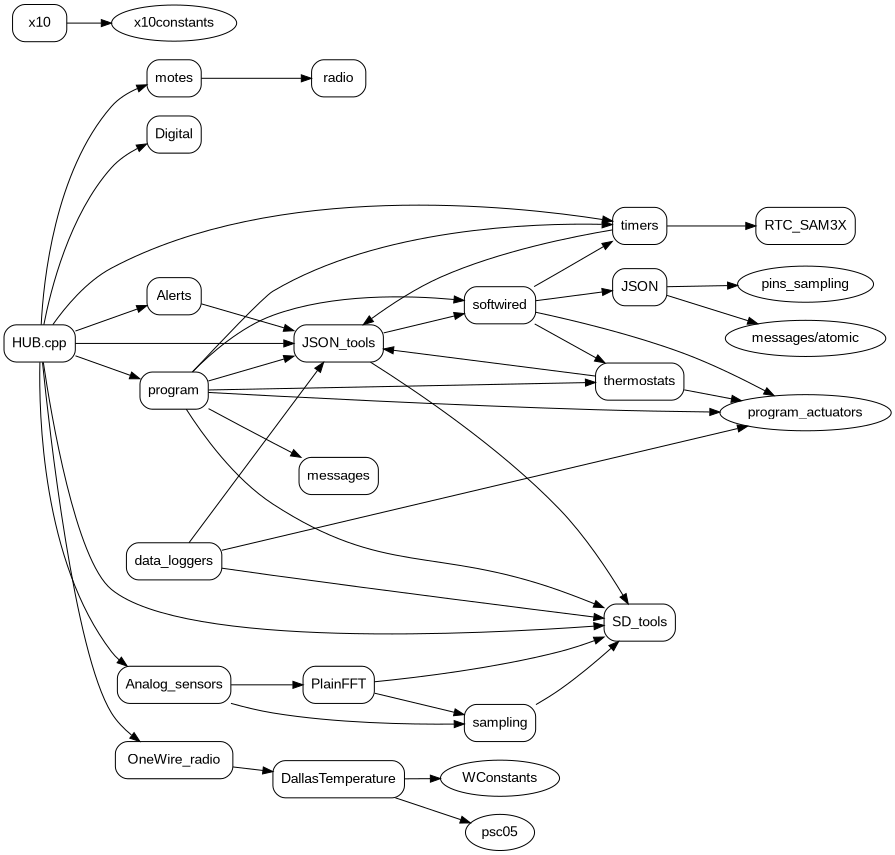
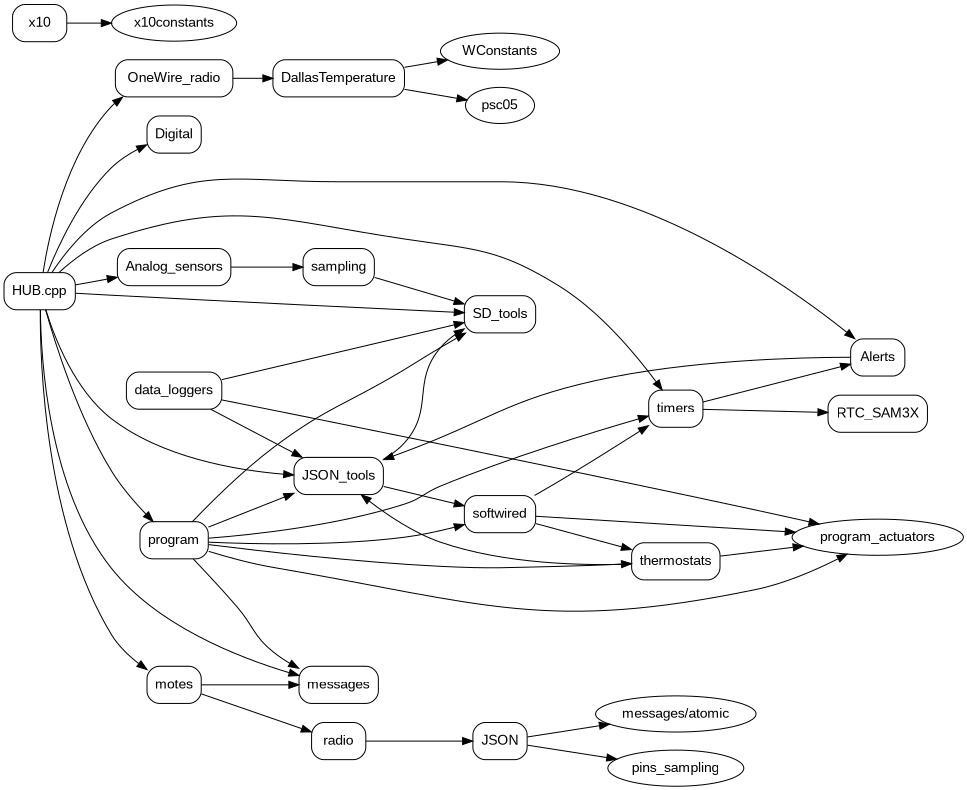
  digraph {
    fontname="Liberation Sans"
    grap_name="TOP-DOWN design"
    rankdir=LR
    node [fontname="Liberation Sans" shape=Mrecord]
    edge [fontname="Liberation Sans"]
    "HUB.cpp" [height=0.51389 width=0.97917]
    SD_tools [height=0.51389 width=0.97222]
    JSON_tools [height=0.51389 width=1.1944]
    motes [height=0.51389 width=0.75]
    messages [height=0.51389 width=0.97222]
    n6 [height=0.51389 label=OneWire_radio width=1.6181]
    Analog_sensors [height=0.51389 width=1.4792]
    Digital [height=0.51389 width=0.75]
    program [height=0.51389 width=0.88889]
    timers [height=0.51389 width=0.75]
    Alerts [height=0.51389 width=0.75]
    softwired [height=0.51389 width=0.95139]
    radio [height=0.51389 width=0.75]
    DallasTemperature [height=0.51389 width=1.6736]
-   PlainFFT [height=0.51389 width=0.95139]
    sampling [height=0.51389 width=0.91667]
    data_loggers [height=0.51389 width=1.2222]
    n18 [height=0.5 label=program_actuators width=2.1207 shape=""]
    thermostats [height=0.51389 width=1.1181]
    RTC_SAM3X [height=0.51389 width=1.3681]
    n21 [height=0.51389 label=JSON width=0.75]
    n22 [height=0.5 label=pins_sampling width=1.5951 shape=""]
    n23 [height=0.5 label="messages/atomic" width=1.3347 shape=""]
    WConstants [height=0.5 width=1.5402 shape=""]
    psc05 [height=0.5 width=0.89579 shape=""]
    x10constants [height=0.5 width=1.618 shape=""]
    x10 [height=0.51389 width=0.75]
    "HUB.cpp" -> SD_tools
    "HUB.cpp" -> JSON_tools
    "HUB.cpp" -> motes
+   "HUB.cpp" -> messages
    "HUB.cpp" -> n6
    "HUB.cpp" -> Analog_sensors
    "HUB.cpp" -> Digital
    "HUB.cpp" -> program
    "HUB.cpp" -> timers
    "HUB.cpp" -> Alerts
    JSON_tools -> SD_tools
    JSON_tools -> softwired
+   motes -> messages
    motes -> radio
    n6 -> DallasTemperature
-   Analog_sensors -> PlainFFT
    Analog_sensors -> sampling
    program -> SD_tools
    program -> JSON_tools
    program -> messages
    program -> timers
    program -> softwired
    program -> n18
    program -> thermostats
-   timers -> JSON_tools
+   timers -> Alerts
    timers -> RTC_SAM3X
    Alerts -> JSON_tools
    softwired -> timers
    softwired -> n18
    softwired -> thermostats
-   softwired -> n21
+   radio -> n21
    DallasTemperature -> WConstants
    DallasTemperature -> psc05
-   PlainFFT -> SD_tools
-   PlainFFT -> sampling
    sampling -> SD_tools
    data_loggers -> SD_tools
    data_loggers -> JSON_tools
    data_loggers -> n18
    thermostats -> JSON_tools
    thermostats -> n18
    n21 -> n22
    n21 -> n23
    x10 -> x10constants
  }
